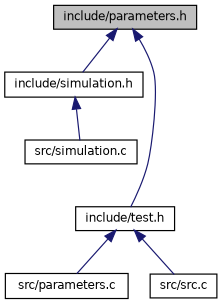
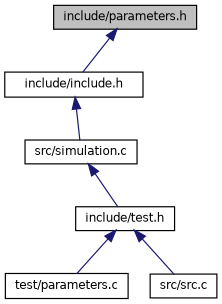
  digraph {
    node [color=black fillcolor=white fontname=Helvetica fontsize=10 shape=record style=filled]
    edge [color=midnightblue dir=back fontname=Helvetica fontsize=10 labelfontname=Helvetica labelfontsize=10 style=solid]
    n1 [fillcolor=grey75 fontcolor=black height=0.2 label="include/parameters.h" width=0.4]
-   n2 [height=0.2 label="include/simulation.h" width=0.4]
+   n2 [height=0.2 label="include/include.h" width=0.4]
    n3 [height=0.2 label="include/test.h" width=0.4]
-   n4 [height=0.2 label="src/parameters.c" width=0.4]
+   n4 [height=0.2 label="test/parameters.c" width=0.4]
    n5 [height=0.2 label="src/simulation.c" width=0.4]
    n6 [height=0.2 label="src/src.c" width=0.4]
    n1 -> n2
-   n1 -> n3
+   n5 -> n3
    n2 -> n5
    n3 -> n4
    n3 -> n6
  }
